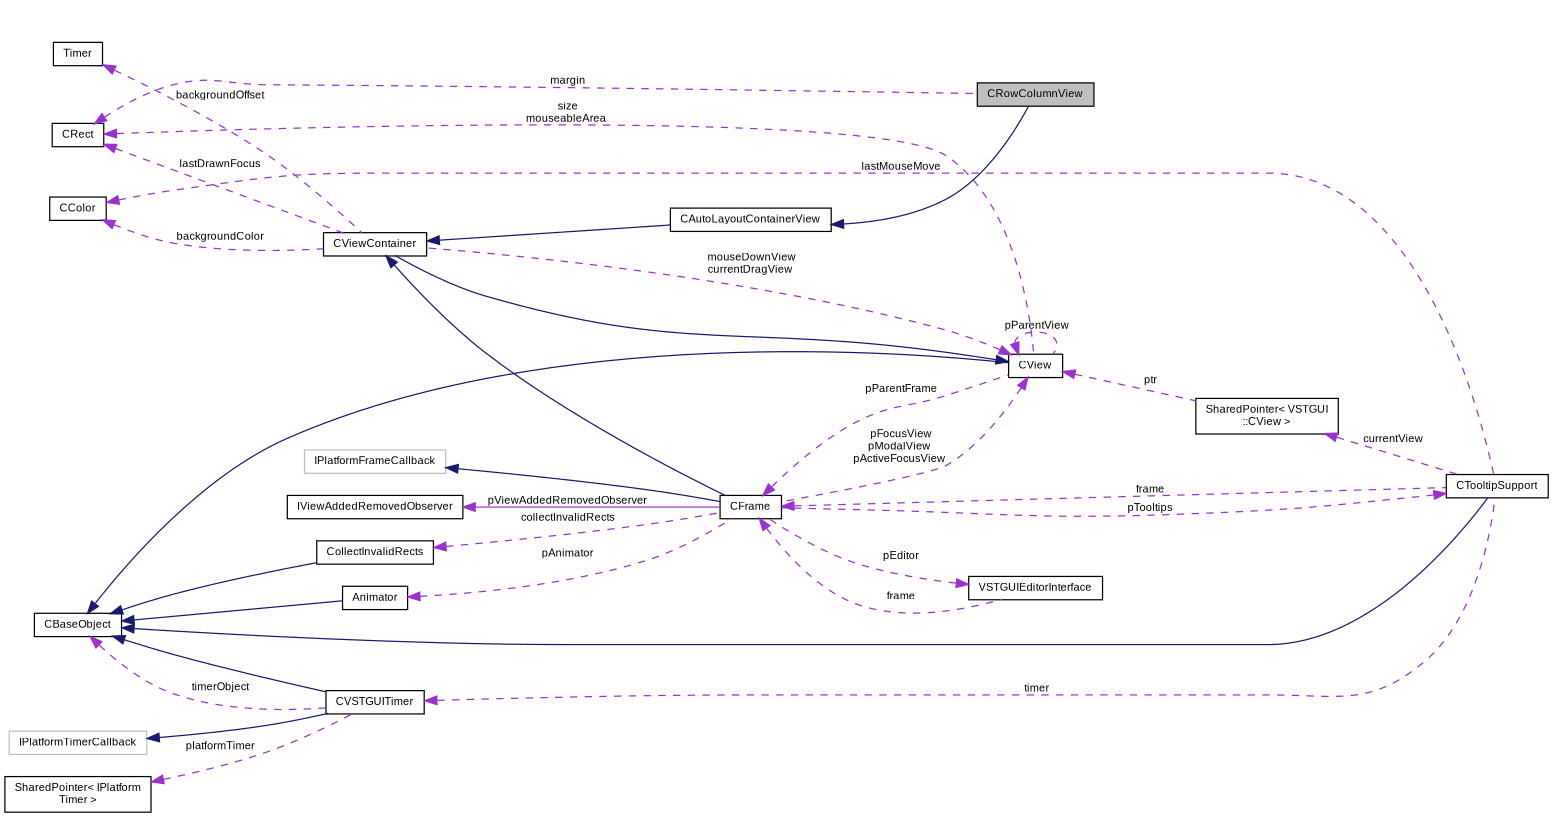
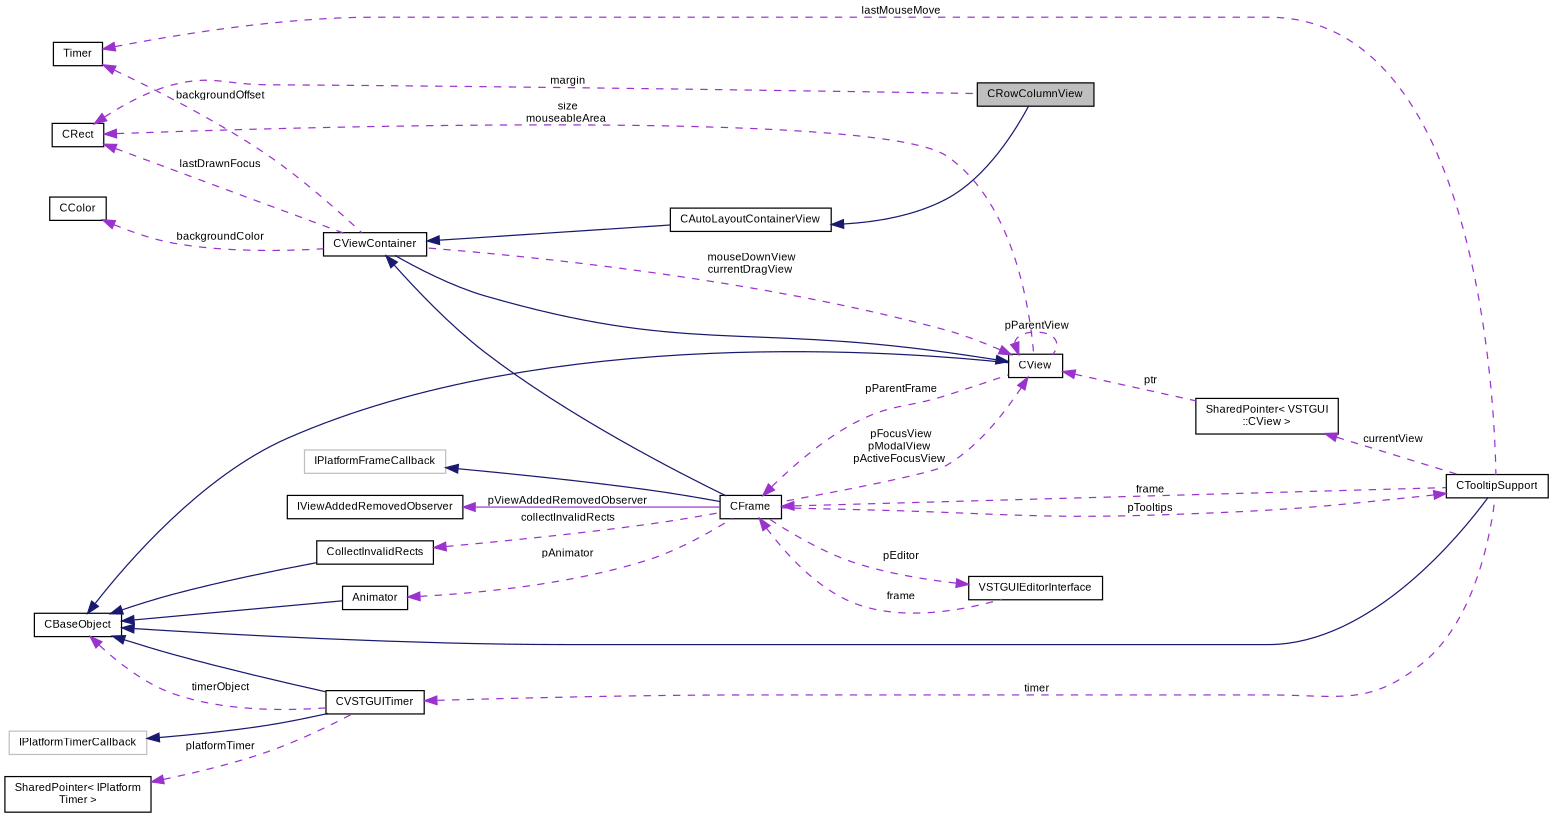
  digraph {
    rankdir=LR
    node [color=black fontname=Arial fontsize=9 shape=record]
    edge [color=darkorchid3 dir=back fontname=Arial fontsize=9 labelfontname=Arial labelfontsize=9 style=dashed]
    n1 [fillcolor=grey75 fontcolor=black height=0.2 label=CRowColumnView style=filled width=0.4]
    n2 [height=0.2 label=CAutoLayoutContainerView width=0.4]
    n3 [height=0.2 label=CViewContainer width=0.4]
    n4 [height=0.2 label=CFrame width=0.4]
    n5 [height=0.2 label=CView width=0.4]
    n6 [height=0.2 label=CTooltipSupport width=0.4]
    n7 [height=0.2 label=VSTGUIEditorInterface width=0.4]
    n8 [height=0.2 label="SharedPointer\< VSTGUI\l::CView \>" width=0.4]
    n9 [height=0.2 label=CBaseObject width=0.4]
    n10 [height=0.2 label=CollectInvalidRects width=0.4]
    n11 [height=0.2 label=Animator width=0.4]
    n12 [height=0.2 label=CVSTGUITimer width=0.4]
    n13 [color=grey75 height=0.2 label=IPlatformFrameCallback width=0.4]
    n14 [height=0.2 label=IViewAddedRemovedObserver width=0.4]
    n15 [height=0.2 label=Timer width=0.4]
    n16 [color=grey75 height=0.2 label=IPlatformTimerCallback width=0.4]
    n17 [height=0.2 label="SharedPointer\< IPlatform\lTimer \>" width=0.4]
    n18 [height=0.2 label=CRect width=0.4]
    n19 [height=0.2 label=CColor width=0.4]
    n2 -> n1 [color=midnightblue style=solid]
    n3 -> n2 [color=midnightblue style=solid]
    n3 -> n4 [color=midnightblue style=solid]
    n4 -> n5 [label=" pParentFrame"]
    n4 -> n6 [label=" frame"]
    n4 -> n7 [label=" frame"]
    n5 -> n3 [color=midnightblue style=solid]
    n5 -> n3 [label=" mouseDownView\ncurrentDragView"]
    n5 -> n4 [label=" pFocusView\npModalView\npActiveFocusView"]
    n5 -> n5 [label=" pParentView"]
    n5 -> n8 [label=" ptr"]
    n6 -> n4 [label=" pTooltips"]
    n7 -> n4 [label=" pEditor"]
    n8 -> n6 [label=" currentView"]
    n9 -> n5 [color=midnightblue style=solid]
    n9 -> n6 [color=midnightblue style=solid]
    n9 -> n10 [color=midnightblue style=solid]
    n9 -> n11 [color=midnightblue style=solid]
    n9 -> n12 [color=midnightblue style=solid]
    n9 -> n12 [label=" timerObject"]
    n10 -> n4 [label=" collectInvalidRects"]
    n11 -> n4 [label=" pAnimator"]
    n12 -> n6 [label=" timer"]
    n13 -> n4 [color=midnightblue style=solid]
    n14 -> n4 [label=" pViewAddedRemovedObserver" style=solid]
    n15 -> n3 [label=" backgroundOffset"]
-   n19 -> n6 [label=" lastMouseMove"]
+   n15 -> n6 [label=" lastMouseMove"]
    n16 -> n12 [color=midnightblue style=solid]
    n17 -> n12 [label=" platformTimer"]
    n18 -> n1 [label=" margin"]
    n18 -> n3 [label=" lastDrawnFocus"]
    n18 -> n5 [label=" size\nmouseableArea"]
    n19 -> n3 [label=" backgroundColor"]
  }
